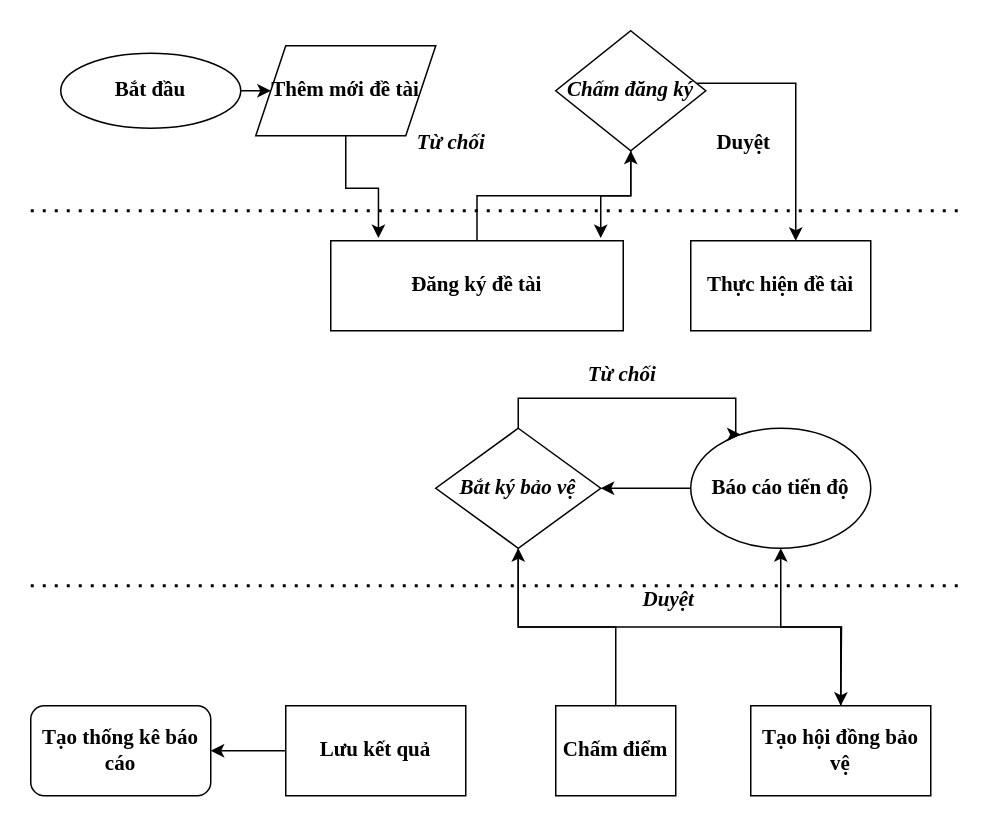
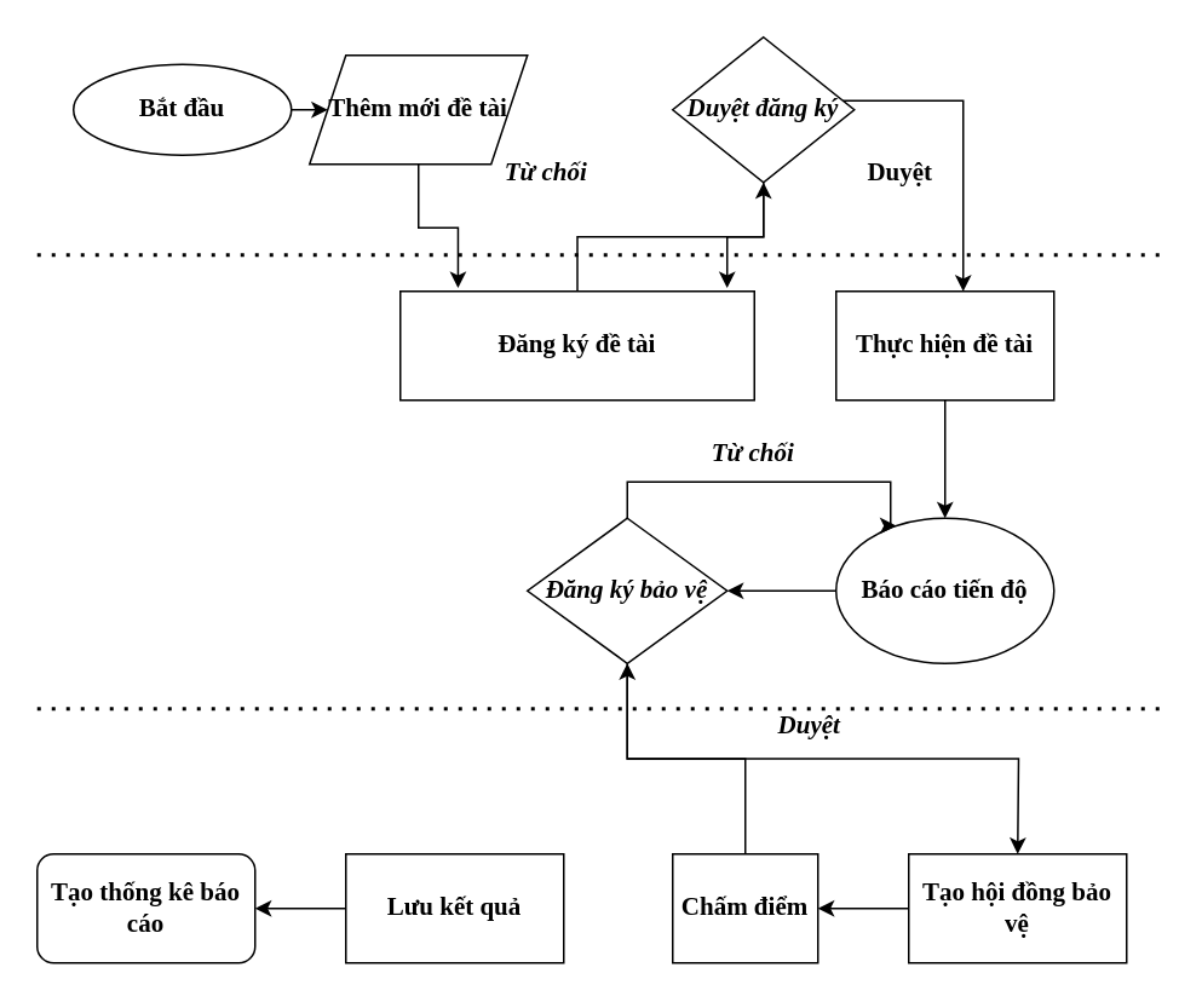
  <mxCell id="0" />
  <mxCell id="1" parent="0" />
  <mxCell id="2" value="" style="edgeStyle=orthogonalEdgeStyle;rounded=0;orthogonalLoop=1;jettySize=auto;html=1;fontFamily=Times New Roman;fontSize=14;fontStyle=1" parent="1" source="3" target="9" edge="1"><mxGeometry relative="1" as="geometry"><Array as="points"><mxPoint x="160" y="60" /><mxPoint x="160" y="60" /></Array></mxGeometry></mxCell>
  <mxCell id="3" value="Bắt đầu" style="ellipse;whiteSpace=wrap;html=1;fontFamily=Times New Roman;fontSize=14;fontStyle=1" parent="1" vertex="1"><mxGeometry x="40" y="35" width="120" height="50" as="geometry" /></mxCell>
  <mxCell id="4" value="" style="edgeStyle=orthogonalEdgeStyle;rounded=0;orthogonalLoop=1;jettySize=auto;html=1;fontFamily=Times New Roman;fontSize=14;fontStyle=1" parent="1" source="5" target="12" edge="1"><mxGeometry relative="1" as="geometry" /></mxCell>
  <mxCell id="5" value="Đăng ký đề tài" style="rounded=0;whiteSpace=wrap;html=1;fontStyle=1;fontFamily=Times New Roman;fontSize=14;" parent="1" vertex="1"><mxGeometry x="220" y="160" width="195" height="60" as="geometry" /></mxCell>
+ <mxCell id="6" value="" style="edgeStyle=orthogonalEdgeStyle;rounded=0;orthogonalLoop=1;jettySize=auto;html=1;fontFamily=Times New Roman;fontSize=14;" edge="1" parent="1" source="7" target="16"><mxGeometry relative="1" as="geometry" /></mxCell>
  <mxCell id="7" value="Thực hiện đề tài" style="rounded=0;whiteSpace=wrap;html=1;fontStyle=1;fontFamily=Times New Roman;fontSize=14;" parent="1" vertex="1"><mxGeometry x="460" y="160" width="120" height="60" as="geometry" /></mxCell>
  <mxCell id="8" style="edgeStyle=orthogonalEdgeStyle;rounded=0;orthogonalLoop=1;jettySize=auto;html=1;entryX=0.163;entryY=-0.03;entryDx=0;entryDy=0;entryPerimeter=0;fontFamily=Times New Roman;fontSize=14;fontStyle=1" edge="1" parent="1" source="9" target="5"><mxGeometry relative="1" as="geometry" /></mxCell>
  <mxCell id="9" value="Thêm mới đề tài" style="shape=parallelogram;perimeter=parallelogramPerimeter;whiteSpace=wrap;html=1;fixedSize=1;fontStyle=1;fontFamily=Times New Roman;fontSize=14;" parent="1" vertex="1"><mxGeometry x="170" y="30" width="120" height="60" as="geometry" /></mxCell>
  <mxCell id="10" value="" style="edgeStyle=orthogonalEdgeStyle;rounded=0;orthogonalLoop=1;jettySize=auto;html=1;fontFamily=Times New Roman;fontSize=14;fontStyle=1" parent="1" source="12" target="7" edge="1"><mxGeometry relative="1" as="geometry"><Array as="points"><mxPoint x="530" y="55" /></Array></mxGeometry></mxCell>
  <mxCell id="11" style="edgeStyle=orthogonalEdgeStyle;rounded=0;orthogonalLoop=1;jettySize=auto;html=1;entryX=0.923;entryY=-0.03;entryDx=0;entryDy=0;entryPerimeter=0;fontFamily=Times New Roman;fontSize=14;fontStyle=1" edge="1" parent="1" source="12" target="5"><mxGeometry relative="1" as="geometry" /></mxCell>
- <mxCell id="12" value="Chấm đăng ký" style="rhombus;whiteSpace=wrap;html=1;fontStyle=3;fontFamily=Times New Roman;fontSize=14;" parent="1" vertex="1"><mxGeometry x="370" y="20" width="100" height="80" as="geometry" /></mxCell>
+ <mxCell id="12" value="Duyệt đăng ký" style="rhombus;whiteSpace=wrap;html=1;fontStyle=3;fontFamily=Times New Roman;fontSize=14;" parent="1" vertex="1"><mxGeometry x="370" y="20" width="100" height="80" as="geometry" /></mxCell>
  <mxCell id="13" value="Duyệt" style="text;html=1;align=center;verticalAlign=middle;resizable=0;points=[];autosize=1;fontStyle=1;fontFamily=Times New Roman;fontSize=14;" parent="1" vertex="1"><mxGeometry x="470" y="85" width="50" height="20" as="geometry" /></mxCell>
  <mxCell id="14" value="Từ chối" style="text;html=1;align=center;verticalAlign=middle;resizable=0;points=[];autosize=1;fontStyle=3;fontFamily=Times New Roman;fontSize=14;" parent="1" vertex="1"><mxGeometry x="270" y="85" width="60" height="20" as="geometry" /></mxCell>
  <mxCell id="15" value="" style="edgeStyle=orthogonalEdgeStyle;rounded=0;orthogonalLoop=1;jettySize=auto;html=1;fontFamily=Times New Roman;fontSize=14;fontStyle=1" edge="1" parent="1" source="16" target="19"><mxGeometry relative="1" as="geometry" /></mxCell>
  <mxCell id="16" value="Báo cáo tiến độ" style="ellipse;whiteSpace=wrap;html=1;fontStyle=1;fontFamily=Times New Roman;fontSize=14;" parent="1" vertex="1"><mxGeometry x="460" y="285" width="120" height="80" as="geometry" /></mxCell>
  <mxCell id="17" style="edgeStyle=orthogonalEdgeStyle;rounded=0;orthogonalLoop=1;jettySize=auto;html=1;exitX=0.5;exitY=1;exitDx=0;exitDy=0;fontFamily=Times New Roman;fontSize=14;fontStyle=1" parent="1" source="19" edge="1"><mxGeometry relative="1" as="geometry"><mxPoint x="560" y="470" as="targetPoint" /></mxGeometry></mxCell>
  <mxCell id="18" style="edgeStyle=orthogonalEdgeStyle;rounded=0;orthogonalLoop=1;jettySize=auto;html=1;entryX=0.25;entryY=0;entryDx=0;entryDy=0;fontFamily=Times New Roman;fontSize=14;fontStyle=1" edge="1" parent="1" source="19" target="16"><mxGeometry relative="1" as="geometry"><Array as="points"><mxPoint x="345" y="265" /><mxPoint x="490" y="265" /></Array></mxGeometry></mxCell>
- <mxCell id="19" value="Bắt ký bảo vệ" style="rhombus;whiteSpace=wrap;html=1;fontStyle=3;fontFamily=Times New Roman;fontSize=14;" parent="1" vertex="1"><mxGeometry x="290" y="285" width="110" height="80" as="geometry" /></mxCell>
+ <mxCell id="19" value="Đăng ký bảo vệ" style="rhombus;whiteSpace=wrap;html=1;fontStyle=3;fontFamily=Times New Roman;fontSize=14;" parent="1" vertex="1"><mxGeometry x="290" y="285" width="110" height="80" as="geometry" /></mxCell>
  <mxCell id="20" value="Từ chối" style="text;html=1;align=center;verticalAlign=middle;resizable=0;points=[];autosize=1;fontFamily=Times New Roman;fontSize=14;fontStyle=3" parent="1" vertex="1"><mxGeometry x="384" y="240" width="60" height="20" as="geometry" /></mxCell>
  <mxCell id="21" value="Duyệt" style="text;html=1;align=center;verticalAlign=middle;resizable=0;points=[];autosize=1;fontFamily=Times New Roman;fontSize=14;fontStyle=3" parent="1" vertex="1"><mxGeometry x="420" y="390" width="50" height="20" as="geometry" /></mxCell>
- <mxCell id="22" value="" style="edgeStyle=orthogonalEdgeStyle;rounded=0;orthogonalLoop=1;jettySize=auto;html=1;fontFamily=Times New Roman;fontSize=14;fontStyle=1;" edge="1" parent="1" source="23" target="16"><mxGeometry relative="1" as="geometry" /></mxCell>
+ <mxCell id="22" value="" style="edgeStyle=orthogonalEdgeStyle;rounded=0;orthogonalLoop=1;jettySize=auto;html=1;fontFamily=Times New Roman;fontSize=14;fontStyle=1" edge="1" parent="1" source="23" target="28"><mxGeometry relative="1" as="geometry" /></mxCell>
  <mxCell id="23" value="Tạo hội đồng bảo vệ" style="rounded=0;whiteSpace=wrap;html=1;fontFamily=Times New Roman;fontSize=14;fontStyle=1" parent="1" vertex="1"><mxGeometry x="500" y="470" width="120" height="60" as="geometry" /></mxCell>
  <mxCell id="24" value="" style="edgeStyle=orthogonalEdgeStyle;rounded=0;orthogonalLoop=1;jettySize=auto;html=1;fontFamily=Times New Roman;fontSize=14;fontStyle=1" parent="1" source="25" target="26" edge="1"><mxGeometry relative="1" as="geometry" /></mxCell>
  <mxCell id="25" value="Lưu kết quả" style="whiteSpace=wrap;html=1;rounded=0;fontFamily=Times New Roman;fontSize=14;fontStyle=1" parent="1" vertex="1"><mxGeometry x="190" y="470" width="120" height="60" as="geometry" /></mxCell>
  <mxCell id="26" value="Tạo thống kê báo cáo" style="whiteSpace=wrap;html=1;fontFamily=Times New Roman;fontSize=14;fontStyle=1;rounded=1;" parent="1" vertex="1"><mxGeometry x="20" y="470" width="120" height="60" as="geometry" /></mxCell>
  <mxCell id="27" value="" style="edgeStyle=orthogonalEdgeStyle;rounded=0;orthogonalLoop=1;jettySize=auto;html=1;fontFamily=Times New Roman;fontSize=14;fontStyle=1;" edge="1" parent="1" source="28" target="19"><mxGeometry relative="1" as="geometry" /></mxCell>
  <mxCell id="28" value="Chấm điểm" style="rounded=0;whiteSpace=wrap;html=1;fontFamily=Times New Roman;fontSize=14;fontStyle=1" vertex="1" parent="1"><mxGeometry x="370" y="470" width="80" height="60" as="geometry" /></mxCell>
  <mxCell id="29" value="" style="endArrow=none;dashed=1;html=1;dashPattern=1 3;strokeWidth=2;fontFamily=Times New Roman;fontSize=14;" edge="1" parent="1"><mxGeometry width="50" height="50" relative="1" as="geometry"><mxPoint x="20" y="390" as="sourcePoint" /><mxPoint x="640" y="390" as="targetPoint" /></mxGeometry></mxCell>
  <mxCell id="30" value="" style="endArrow=none;dashed=1;html=1;dashPattern=1 3;strokeWidth=2;fontFamily=Times New Roman;fontSize=14;" edge="1" parent="1"><mxGeometry width="50" height="50" relative="1" as="geometry"><mxPoint x="20" y="140" as="sourcePoint" /><mxPoint x="640" y="140" as="targetPoint" /></mxGeometry></mxCell>
